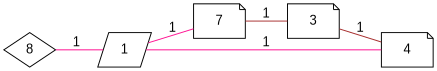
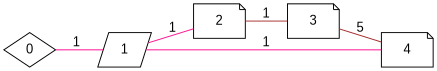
  graph {
    fontname="Liberation Sans"
    rankdir=LR
    node [fontname="Liberation Sans" shape=note]
    edge [color=deeppink fontname="Liberation Sans"]
-   0 [shape=diamond label=8]
+   0 [shape=diamond]
    1 [shape=parallelogram]
-   2 [label=7]
+   2
    3
    4
    0 -- 1 [label=1]
    1 -- 2 [label=1]
    2 -- 3 [color=brown label=1]
-   3 -- 4 [color=brown label=1]
+   3 -- 4 [color=brown label=5]
    4 -- 1 [label=1]
  }
